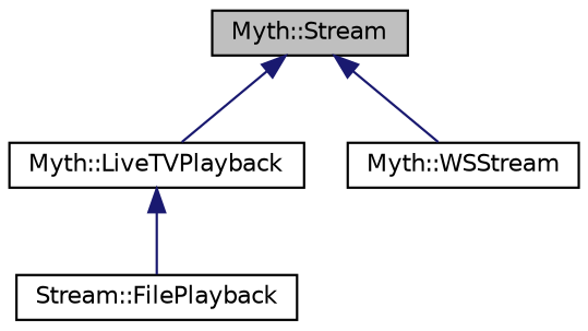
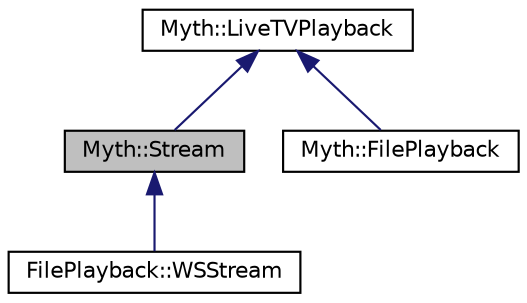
  digraph {
    node [color=black fillcolor=white fontname=Helvetica fontsize=10 shape=record style=filled]
    edge [color=midnightblue dir=back fontname=Helvetica fontsize=10 labelfontname=Helvetica labelfontsize=10 style=solid]
    n1 [fillcolor=grey75 fontcolor=black height=0.2 label="Myth::Stream" width=0.4]
    n2 [height=0.2 label="Myth::LiveTVPlayback" width=0.4]
-   n3 [height=0.2 label="Myth::WSStream" width=0.4]
-   n4 [height=0.2 label="Stream::FilePlayback" width=0.4]
-   n1 -> n2
+   n3 [height=0.2 label="FilePlayback::WSStream" width=0.4]
+   n4 [height=0.2 label="Myth::FilePlayback" width=0.4]
+   n2 -> n1
    n1 -> n3
    n2 -> n4
  }
